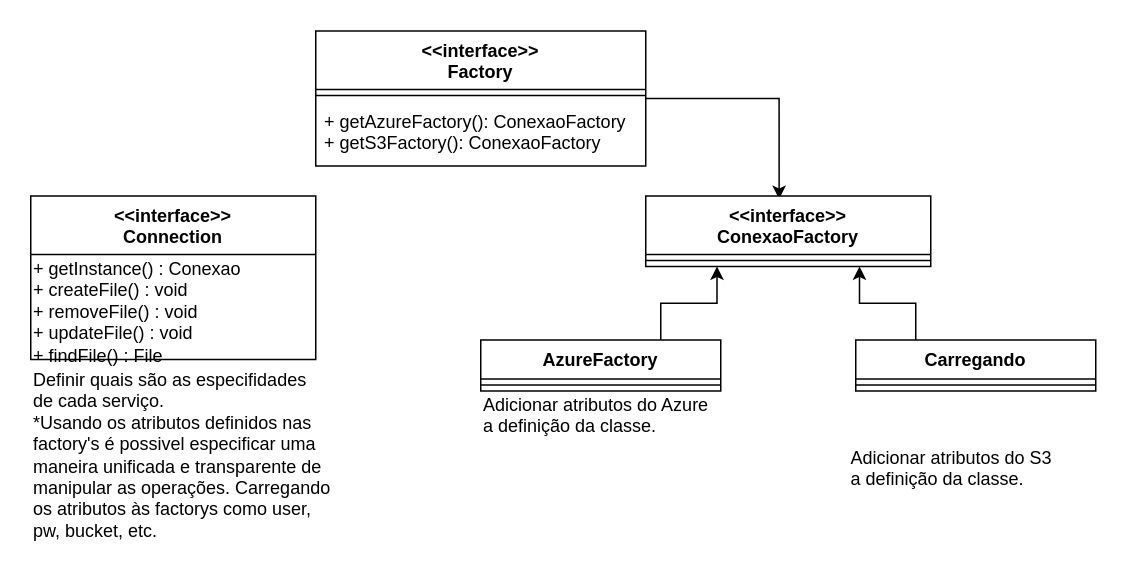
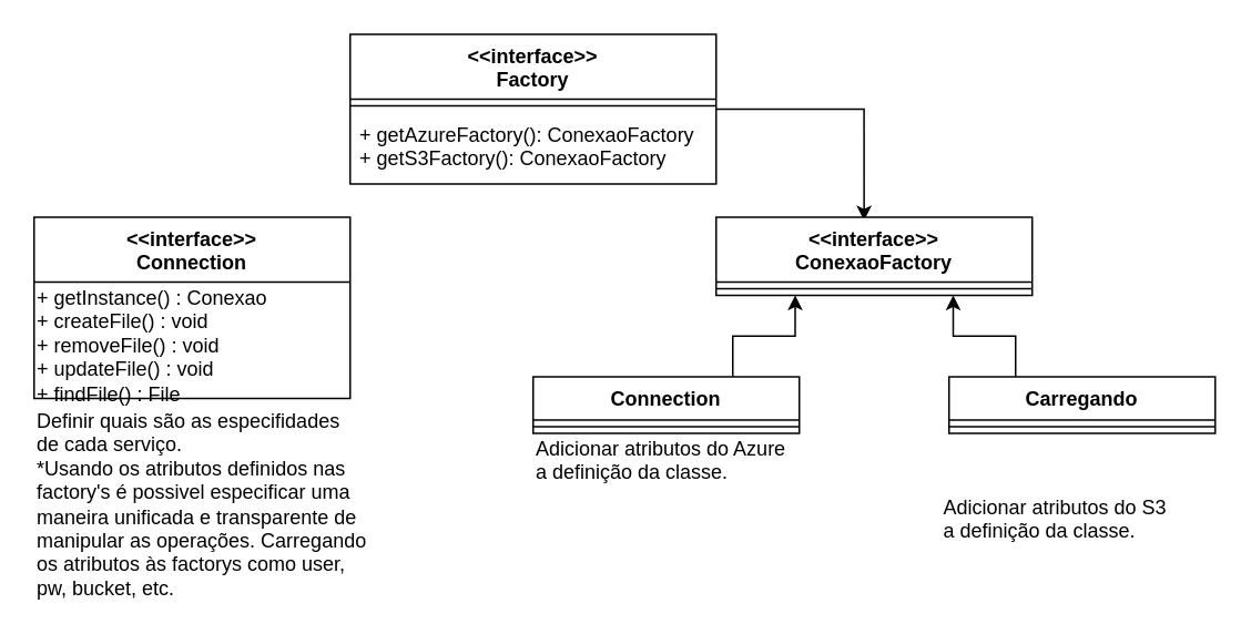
  <mxCell id="0" />
  <mxCell id="1" parent="0" />
  <mxCell id="2" value="" style="edgeStyle=orthogonalEdgeStyle;rounded=0;orthogonalLoop=1;jettySize=auto;html=1;entryX=0.468;entryY=0.043;entryDx=0;entryDy=0;entryPerimeter=0;" edge="1" parent="1" source="3" target="6"><mxGeometry relative="1" as="geometry"><mxPoint x="520" y="120" as="targetPoint" /><Array as="points"><mxPoint x="519" y="65" /></Array></mxGeometry></mxCell>
  <mxCell id="3" value="&lt;&lt;interface&gt;&gt;&#10;Factory" style="swimlane;fontStyle=1;align=center;verticalAlign=top;childLayout=stackLayout;horizontal=1;startSize=39;horizontalStack=0;resizeParent=1;resizeParentMax=0;resizeLast=0;collapsible=1;marginBottom=0;" vertex="1" parent="1"><mxGeometry x="210" y="20" width="220" height="90" as="geometry"><mxRectangle x="340" y="80" width="150" height="39" as="alternateBounds" /></mxGeometry></mxCell>
  <mxCell id="4" value="" style="line;strokeWidth=1;fillColor=none;align=left;verticalAlign=middle;spacingTop=-1;spacingLeft=3;spacingRight=3;rotatable=0;labelPosition=right;points=[];portConstraint=eastwest;" vertex="1" parent="3"><mxGeometry y="39" width="220" height="8" as="geometry" /></mxCell>
  <mxCell id="5" value="+ getAzureFactory(): ConexaoFactory&#10;+ getS3Factory(): ConexaoFactory" style="text;strokeColor=none;fillColor=none;align=left;verticalAlign=top;spacingLeft=4;spacingRight=4;overflow=hidden;rotatable=0;points=[[0,0.5],[1,0.5]];portConstraint=eastwest;" vertex="1" parent="3"><mxGeometry y="47" width="220" height="43" as="geometry" /></mxCell>
  <mxCell id="6" value="&lt;&lt;interface&gt;&gt;&#10;ConexaoFactory" style="swimlane;fontStyle=1;align=center;verticalAlign=top;childLayout=stackLayout;horizontal=1;startSize=39;horizontalStack=0;resizeParent=1;resizeParentMax=0;resizeLast=0;collapsible=1;marginBottom=0;" vertex="1" parent="1"><mxGeometry x="430" y="130" width="190" height="47" as="geometry" /></mxCell>
  <mxCell id="7" value="" style="line;strokeWidth=1;fillColor=none;align=left;verticalAlign=middle;spacingTop=-1;spacingLeft=3;spacingRight=3;rotatable=0;labelPosition=right;points=[];portConstraint=eastwest;" vertex="1" parent="6"><mxGeometry y="39" width="190" height="8" as="geometry" /></mxCell>
  <mxCell id="8" style="edgeStyle=orthogonalEdgeStyle;rounded=0;orthogonalLoop=1;jettySize=auto;html=1;exitX=0.75;exitY=0;exitDx=0;exitDy=0;entryX=0.25;entryY=1;entryDx=0;entryDy=0;" edge="1" parent="1" source="9" target="6"><mxGeometry relative="1" as="geometry" /></mxCell>
- <mxCell id="9" value="AzureFactory" style="swimlane;fontStyle=1;align=center;verticalAlign=top;childLayout=stackLayout;horizontal=1;startSize=26;horizontalStack=0;resizeParent=1;resizeParentMax=0;resizeLast=0;collapsible=1;marginBottom=0;" vertex="1" parent="1"><mxGeometry x="320" y="226" width="160" height="34" as="geometry" /></mxCell>
+ <mxCell id="9" value="Connection" style="swimlane;fontStyle=1;align=center;verticalAlign=top;childLayout=stackLayout;horizontal=1;startSize=26;horizontalStack=0;resizeParent=1;resizeParentMax=0;resizeLast=0;collapsible=1;marginBottom=0;" vertex="1" parent="1"><mxGeometry x="320" y="226" width="160" height="34" as="geometry" /></mxCell>
  <mxCell id="10" value="" style="line;strokeWidth=1;fillColor=none;align=left;verticalAlign=middle;spacingTop=-1;spacingLeft=3;spacingRight=3;rotatable=0;labelPosition=right;points=[];portConstraint=eastwest;" vertex="1" parent="9"><mxGeometry y="26" width="160" height="8" as="geometry" /></mxCell>
  <mxCell id="11" style="edgeStyle=orthogonalEdgeStyle;rounded=0;orthogonalLoop=1;jettySize=auto;html=1;exitX=0.25;exitY=0;exitDx=0;exitDy=0;entryX=0.75;entryY=1;entryDx=0;entryDy=0;" edge="1" parent="1" source="12" target="6"><mxGeometry relative="1" as="geometry" /></mxCell>
  <mxCell id="12" value="Carregando" style="swimlane;fontStyle=1;align=center;verticalAlign=top;childLayout=stackLayout;horizontal=1;startSize=26;horizontalStack=0;resizeParent=1;resizeParentMax=0;resizeLast=0;collapsible=1;marginBottom=0;" vertex="1" parent="1"><mxGeometry x="570" y="226" width="160" height="34" as="geometry" /></mxCell>
  <mxCell id="13" value="" style="line;strokeWidth=1;fillColor=none;align=left;verticalAlign=middle;spacingTop=-1;spacingLeft=3;spacingRight=3;rotatable=0;labelPosition=right;points=[];portConstraint=eastwest;" vertex="1" parent="12"><mxGeometry y="26" width="160" height="8" as="geometry" /></mxCell>
  <mxCell id="14" value="&lt;&lt;interface&gt;&gt;&#10;Connection" style="swimlane;fontStyle=1;align=center;verticalAlign=top;childLayout=stackLayout;horizontal=1;startSize=39;horizontalStack=0;resizeParent=1;resizeParentMax=0;resizeLast=0;collapsible=1;marginBottom=0;" vertex="1" parent="1"><mxGeometry x="20" y="130" width="190" height="109" as="geometry" /></mxCell>
  <mxCell id="15" value="+ getInstance() : Conexao&lt;br&gt;+ createFile() : void&lt;br&gt;+ removeFile() : void&lt;br&gt;+ updateFile() : void&lt;br&gt;+ findFile() : File" style="text;html=1;resizable=0;points=[];autosize=1;align=left;verticalAlign=top;spacingTop=-4;" vertex="1" parent="14"><mxGeometry y="39" width="190" height="70" as="geometry" /></mxCell>
  <mxCell id="16" value="Adicionar atributos do Azure &lt;br&gt;a definição da classe." style="text;html=1;resizable=0;points=[];autosize=1;align=left;verticalAlign=top;spacingTop=-4;" vertex="1" parent="1"><mxGeometry x="320" y="260" width="170" height="30" as="geometry" /></mxCell>
  <mxCell id="17" value="Adicionar atributos do S3&lt;br&gt;a definição da classe." style="text;html=1;resizable=0;points=[];autosize=1;align=left;verticalAlign=top;spacingTop=-4;" vertex="1" parent="1"><mxGeometry x="565" y="295" width="150" height="30" as="geometry" /></mxCell>
  <mxCell id="18" value="Definir quais são as especifidades&amp;nbsp;&lt;br&gt;de cada serviço.&amp;nbsp;&lt;br&gt;*Usando os atributos definidos nas&lt;br&gt;factory's é possivel especificar uma&lt;br&gt;maneira unificada e transparente de&lt;br&gt;manipular as operações. Carregando&lt;br&gt;os atributos às factorys como user,&lt;br&gt;pw, bucket, etc." style="text;html=1;resizable=0;points=[];autosize=1;align=left;verticalAlign=top;spacingTop=-4;" vertex="1" parent="1"><mxGeometry x="20" y="243" width="210" height="110" as="geometry" /></mxCell>
